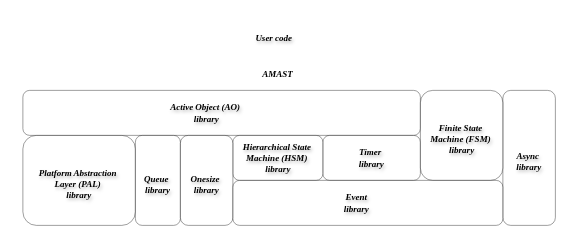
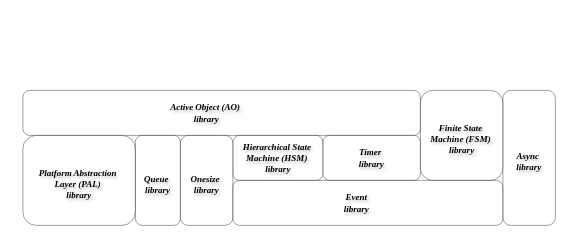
  <mxCell id="0" />
  <mxCell id="1" parent="0" />
  <mxCell id="2" value="" style="rounded=1;whiteSpace=wrap;html=1;fillColor=light-dark(#FFFFFF,#33FFFF);strokeColor=light-dark(#000000,#000000);fontFamily=Comic Sans MS;fontColor=light-dark(#000000,#000000);textShadow=1;fontStyle=3;fontSize=12;opacity=50;" vertex="1" parent="1"><mxGeometry x="30" y="180" width="150" height="120" as="geometry" /></mxCell>
  <mxCell id="3" value="&lt;div&gt;Platform Abstraction&amp;nbsp;&lt;/div&gt;&lt;div&gt;Layer (PAL)&amp;nbsp;&lt;/div&gt;&lt;div&gt;library&lt;/div&gt;" style="text;strokeColor=none;align=center;fillColor=none;html=1;verticalAlign=middle;whiteSpace=wrap;rounded=1;fontFamily=Comic Sans MS;fontColor=light-dark(#000000,#000000);textShadow=1;fontStyle=3;fontSize=12;opacity=50;" vertex="1" parent="1"><mxGeometry x="30" y="230" width="150" height="30" as="geometry" /></mxCell>
  <mxCell id="4" value="" style="rounded=1;whiteSpace=wrap;html=1;fillColor=light-dark(#FFFFFF,#FF0080);strokeColor=light-dark(#000000,#000000);fontFamily=Comic Sans MS;fontColor=light-dark(#000000,#000000);textShadow=1;fontStyle=3;fontSize=12;opacity=50;" vertex="1" parent="1"><mxGeometry x="30" y="120" width="530" height="60" as="geometry" /></mxCell>
  <mxCell id="5" value="&lt;div&gt;Active Object (AO)&amp;nbsp;&lt;/div&gt;&lt;div&gt;library&lt;/div&gt;" style="text;strokeColor=none;align=center;fillColor=none;html=1;verticalAlign=middle;whiteSpace=wrap;rounded=1;fontFamily=Comic Sans MS;fontColor=light-dark(#000000,#000000);textShadow=1;fontStyle=3;fontSize=12;opacity=50;" vertex="1" parent="1"><mxGeometry x="150" y="135" width="250" height="30" as="geometry" /></mxCell>
  <mxCell id="6" value="" style="rounded=1;whiteSpace=wrap;html=1;fillColor=light-dark(#FFFFFF,#F19C99);strokeColor=light-dark(#000000,#000000);fontFamily=Comic Sans MS;fontColor=light-dark(#000000,#000000);textShadow=1;fontStyle=3;fontSize=12;opacity=50;" vertex="1" parent="1"><mxGeometry x="430" y="180" width="130" height="60" as="geometry" /></mxCell>
  <mxCell id="7" value="&lt;div&gt;Timer&amp;nbsp;&lt;/div&gt;&lt;div&gt;library&lt;/div&gt;" style="text;strokeColor=none;align=center;fillColor=none;html=1;verticalAlign=middle;whiteSpace=wrap;rounded=1;fontFamily=Comic Sans MS;fontColor=light-dark(#000000,#000000);textShadow=1;fontStyle=3;fontSize=12;opacity=50;" vertex="1" parent="1"><mxGeometry x="470" y="195" width="50" height="30" as="geometry" /></mxCell>
  <mxCell id="8" value="" style="rounded=1;whiteSpace=wrap;html=1;fillColor=light-dark(#FFFFFF,#E5CCFF);strokeColor=light-dark(#000000,#000000);fontFamily=Comic Sans MS;fontColor=light-dark(#000000,#000000);textShadow=1;fontStyle=3;fontSize=12;opacity=50;" vertex="1" parent="1"><mxGeometry x="310" y="180" width="120" height="60" as="geometry" /></mxCell>
  <mxCell id="9" value="&lt;div&gt;Hierarchical State&amp;nbsp;&lt;/div&gt;&lt;div&gt;Machine (HSM)&amp;nbsp;&lt;/div&gt;&lt;div&gt;library&lt;/div&gt;" style="text;strokeColor=none;align=center;fillColor=none;html=1;verticalAlign=middle;whiteSpace=wrap;rounded=1;fontFamily=Comic Sans MS;fontColor=light-dark(#000000,#000000);textShadow=1;fontStyle=3;fontSize=12;opacity=50;" vertex="1" parent="1"><mxGeometry x="317.5" y="195" width="105" height="30" as="geometry" /></mxCell>
  <mxCell id="10" value="" style="rounded=1;whiteSpace=wrap;html=1;fillColor=light-dark(#FFFFFF,#CDA2BE);strokeColor=light-dark(#000000,#000000);fontFamily=Comic Sans MS;fontColor=light-dark(#000000,#000000);textShadow=1;fontStyle=3;fontSize=12;opacity=50;" vertex="1" parent="1"><mxGeometry x="670" y="120" width="70" height="180" as="geometry" /></mxCell>
  <mxCell id="11" value="&lt;div&gt;Async&amp;nbsp;&lt;/div&gt;&lt;div&gt;library&lt;/div&gt;" style="text;strokeColor=none;align=center;fillColor=none;html=1;verticalAlign=middle;whiteSpace=wrap;rounded=1;fontFamily=Comic Sans MS;fontColor=light-dark(#000000,#000000);textShadow=1;fontStyle=3;fontSize=12;opacity=50;" vertex="1" parent="1"><mxGeometry x="680" y="200" width="50" height="30" as="geometry" /></mxCell>
  <mxCell id="12" value="" style="rounded=1;whiteSpace=wrap;html=1;fillColor=light-dark(#FFFFFF,#B266FF);strokeColor=light-dark(#000000,#000000);fontFamily=Comic Sans MS;fontColor=light-dark(#000000,#000000);textShadow=1;fontStyle=3;fontSize=12;opacity=50;" vertex="1" parent="1"><mxGeometry x="180" y="180" width="60" height="120" as="geometry" /></mxCell>
  <mxCell id="13" value="&lt;div&gt;Queue&amp;nbsp;&lt;/div&gt;&lt;div&gt;library&lt;/div&gt;" style="text;strokeColor=none;align=center;fillColor=none;html=1;verticalAlign=middle;whiteSpace=wrap;rounded=1;fontFamily=Comic Sans MS;fontColor=light-dark(#000000,#000000);textShadow=1;fontStyle=3;fontSize=12;opacity=50;" vertex="1" parent="1"><mxGeometry x="180" y="230" width="60" height="30" as="geometry" /></mxCell>
  <mxCell id="14" value="" style="rounded=1;whiteSpace=wrap;html=1;fillColor=light-dark(#FFFFFF,#33FF99);strokeColor=light-dark(#000000,#000000);fontFamily=Comic Sans MS;fontColor=light-dark(#000000,#000000);textShadow=1;fontStyle=3;fontSize=12;opacity=50;" vertex="1" parent="1"><mxGeometry x="240" y="180" width="70" height="120" as="geometry" /></mxCell>
  <mxCell id="15" value="&lt;div&gt;Onesize&amp;nbsp;&lt;/div&gt;&lt;div&gt;library &lt;/div&gt;" style="text;strokeColor=none;align=center;fillColor=none;html=1;verticalAlign=middle;whiteSpace=wrap;rounded=1;fontFamily=Comic Sans MS;fontColor=light-dark(#000000,#000000);textShadow=1;fontStyle=3;fontSize=12;opacity=50;" vertex="1" parent="1"><mxGeometry x="240" y="230" width="70" height="30" as="geometry" /></mxCell>
  <mxCell id="16" value="" style="rounded=1;whiteSpace=wrap;html=1;fillColor=light-dark(#FFFFFF,#CCCC00);strokeColor=light-dark(#000000,#000000);fontFamily=Comic Sans MS;fontColor=light-dark(#000000,#000000);textShadow=1;fontStyle=3;fontSize=12;opacity=50;" vertex="1" parent="1"><mxGeometry x="560" y="120" width="110" height="120" as="geometry" /></mxCell>
  <mxCell id="17" value="&lt;div&gt;Finite State&amp;nbsp;&lt;/div&gt;&lt;div&gt;Machine (FSM)&amp;nbsp;&lt;/div&gt;&lt;div&gt;library&lt;/div&gt;" style="text;strokeColor=none;align=center;fillColor=light-dark(#FFFFFF,#66FFFF);html=1;verticalAlign=middle;whiteSpace=wrap;rounded=1;fontFamily=Comic Sans MS;fontColor=light-dark(#000000,#000000);textShadow=1;fontStyle=3;fontSize=12;opacity=0;" vertex="1" parent="1"><mxGeometry x="562.5" y="170" width="105" height="30" as="geometry" /></mxCell>
  <mxCell id="18" value="" style="rounded=0;whiteSpace=wrap;html=1;fillColor=light-dark(#FFFFFF,#A9C4EB);strokeColor=none;fontFamily=Comic Sans MS;fontColor=#000000;textShadow=1;fontStyle=3;fontSize=12;glass=0;" vertex="1" parent="1"><mxGeometry x="20" y="20" width="730" height="60" as="geometry" /></mxCell>
- <mxCell id="19" value="User code" style="text;align=center;html=1;verticalAlign=middle;whiteSpace=wrap;rounded=1;fontFamily=Comic Sans MS;fontColor=light-dark(#000000,#000000);textShadow=1;fontStyle=3;fontSize=12;glass=0;fillColor=none;strokeColor=none;" vertex="1" parent="1"><mxGeometry x="310" y="35" width="110" height="30" as="geometry" /></mxCell>
  <mxCell id="20" value="" style="rounded=1;whiteSpace=wrap;html=1;fillColor=light-dark(#FFFFFF,#007FFF);strokeColor=light-dark(#000000,#000000);fontFamily=Comic Sans MS;fontColor=light-dark(#000000,#000000);textShadow=1;fontStyle=3;fontSize=12;opacity=50;" vertex="1" parent="1"><mxGeometry x="310" y="240" width="360" height="60" as="geometry" /></mxCell>
  <mxCell id="21" value="&lt;div&gt;Event&lt;/div&gt;&lt;div&gt;library&lt;/div&gt;" style="text;strokeColor=none;align=center;fillColor=light-dark(#FFFFFF,#007FFF);html=1;verticalAlign=middle;whiteSpace=wrap;rounded=1;fontFamily=Comic Sans MS;fontColor=light-dark(#000000,#000000);textShadow=1;fontStyle=3;fontSize=12;opacity=0;" vertex="1" parent="1"><mxGeometry x="450" y="255" width="50" height="30" as="geometry" /></mxCell>
  <mxCell id="22" value="" style="rounded=0;whiteSpace=wrap;html=1;opacity=0;fillColor=light-dark(#FFFFFF,#6EEBE6);strokeColor=light-dark(#000000,#000000);" vertex="1" parent="1"><mxGeometry x="20" y="80" width="730" height="230" as="geometry" /></mxCell>
- <mxCell id="23" value="AMAST" style="text;strokeColor=none;align=center;fillColor=none;html=1;verticalAlign=middle;whiteSpace=wrap;rounded=0;fontStyle=3;fontFamily=Comic Sans MS;fontColor=light-dark(#000000,#A6A6A6);" vertex="1" parent="1"><mxGeometry x="340" y="84" width="60" height="30" as="geometry" /></mxCell>
